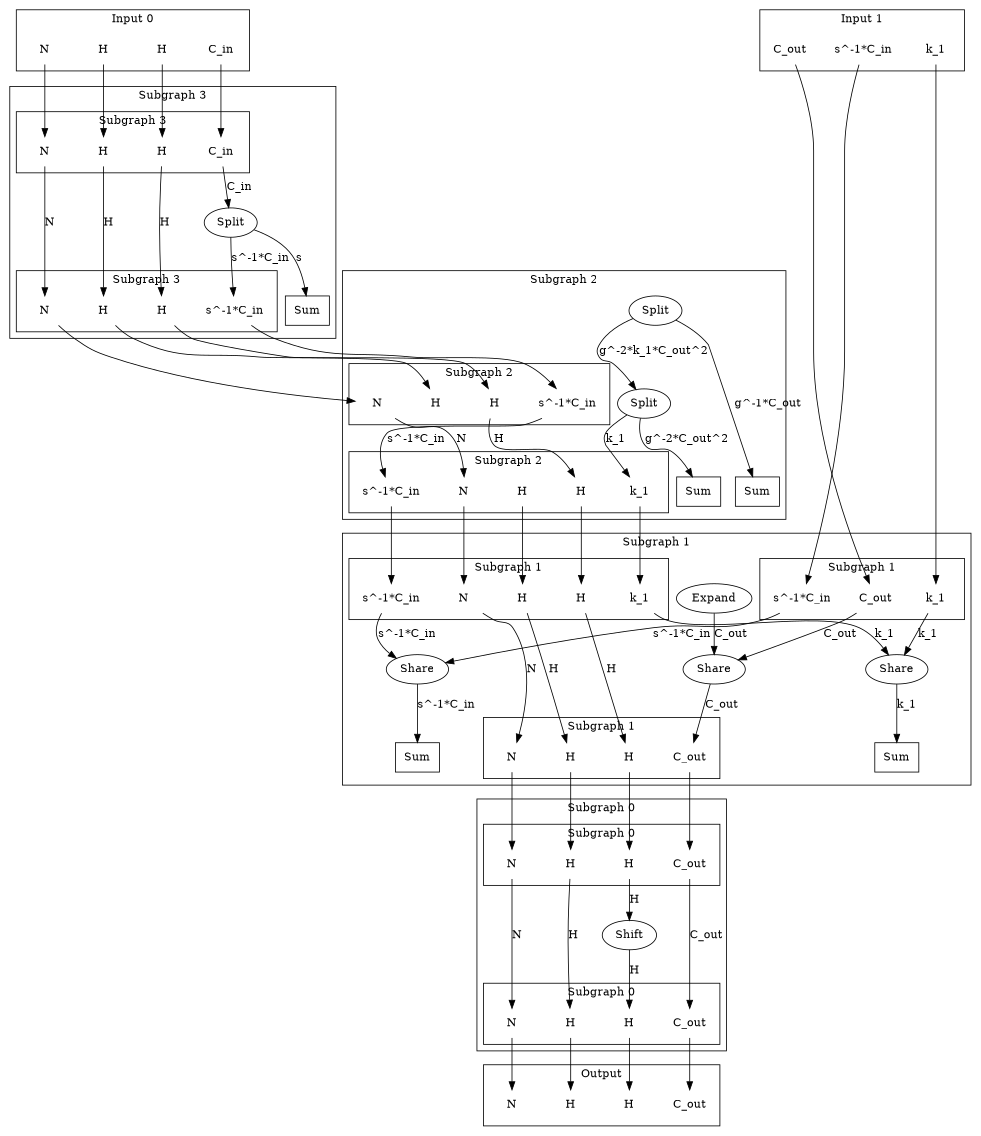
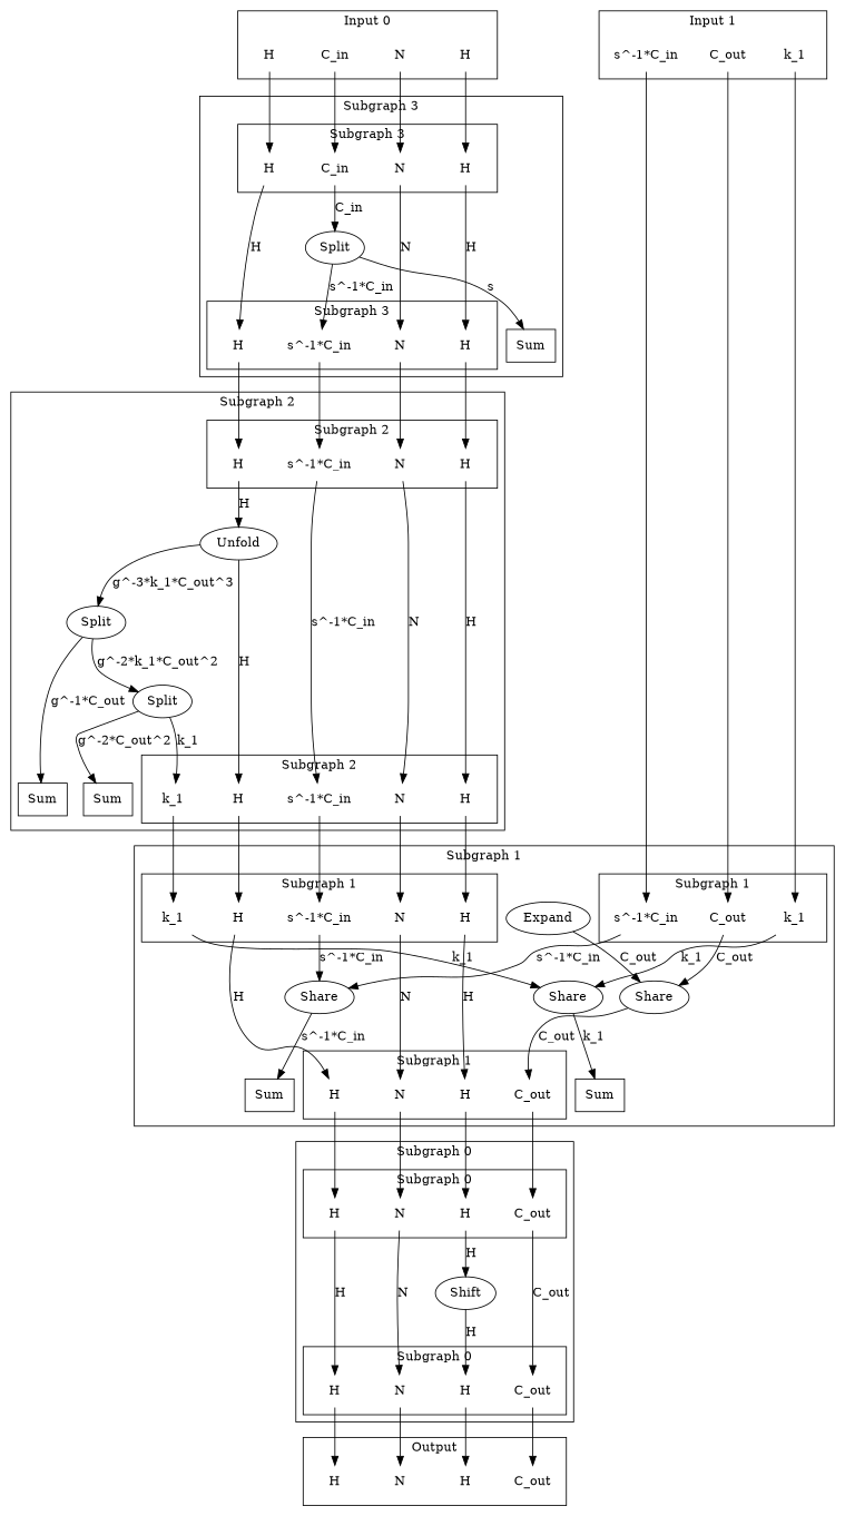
  digraph {
    newrank=true
    node [shape=none]
    n1 [label=N]
    n2 [label=C_in]
    n3 [label=H]
    n4 [label=H]
    n5 [label=C_out]
    n6 [label="s^-1*C_in"]
    n7 [label=k_1]
    n8 [label=N]
    n9 [label=C_out]
    n10 [label=H]
    n11 [label=H]
    n12 [label=N]
    n13 [label=C_out]
    n14 [label=H]
    n15 [label=H]
    n16 [label=Shift shape=""]
    n17 [label=Sum shape=box]
    n18 [label=Sum shape=box]
    n19 [label=N]
    n20 [label=C_out]
    n21 [label=H]
    n22 [label=H]
    n23 [label=N]
    n24 [label="s^-1*C_in"]
    n25 [label=H]
    n26 [label=k_1]
    n27 [label=H]
    n28 [label=C_out]
    n29 [label="s^-1*C_in"]
    n30 [label=k_1]
    n31 [label=Share shape=""]
    n32 [label=Share shape=""]
    n33 [label=Share shape=""]
    n34 [label=Expand shape=""]
    n35 [label=Sum shape=box]
    n36 [label=Sum shape=box]
    n37 [label=N]
    n38 [label="s^-1*C_in"]
    n39 [label=H]
    n40 [label=k_1]
    n41 [label=H]
    n42 [label=N]
    n43 [label="s^-1*C_in"]
    n44 [label=H]
    n45 [label=H]
+   n46 [label=Unfold shape=""]
    n47 [label=Split shape=""]
    n48 [label=Split shape=""]
    n49 [label=Sum shape=box]
    n50 [label=N]
    n51 [label="s^-1*C_in"]
    n52 [label=H]
    n53 [label=H]
    n54 [label=N]
    n55 [label=C_in]
    n56 [label=H]
    n57 [label=H]
    n58 [label=Split shape=""]
    n59 [label=N]
    n60 [label=C_out]
    n61 [label=H]
    n62 [label=H]
    subgraph sub_1 {
      rank=same
      n1
      n2
      n3
      n4
      n5
      n6
      n7
    }
    subgraph cluster_2 {
      label="Subgraph 0"
      n16
      subgraph sub_3 {
        label="Subgraph 0"
        rank=same
        n8
        n9
        n10
        n11
      }
      subgraph sub_4 {
        label="Subgraph 0"
        rank=same
        n12
        n13
        n14
        n15
      }
      subgraph cluster_5 {
        n8
        n9
        n10
        n11
      }
      subgraph cluster_6 {
        n12
        n13
        n14
        n15
      }
    }
    subgraph cluster_7 {
      label="Subgraph 1"
      n31
      n32
      n33
      n34
      subgraph sub_8 {
        label="Subgraph 1"
        rank=same
        n17
        n18
        n19
        n20
        n21
        n22
      }
      subgraph sub_9 {
        label="Subgraph 1"
        rank=same
        n23
        n24
        n25
        n26
        n27
        n28
        n29
        n30
      }
      subgraph cluster_10 {
        n19
        n20
        n21
        n22
      }
      subgraph cluster_11 {
        n23
        n24
        n25
        n26
        n27
      }
      subgraph cluster_12 {
        n28
        n29
        n30
      }
    }
    subgraph cluster_13 {
      label="Subgraph 2"
+     n46
      n47
      n48
      subgraph sub_14 {
        label="Subgraph 2"
        rank=same
        n35
        n36
        n37
        n38
        n39
        n40
        n41
      }
      subgraph sub_15 {
        label="Subgraph 2"
        rank=same
        n42
        n43
        n44
        n45
      }
      subgraph cluster_16 {
        n37
        n38
        n39
        n40
        n41
      }
      subgraph cluster_17 {
        n42
        n43
        n44
        n45
      }
    }
    subgraph cluster_18 {
      label="Subgraph 3"
      n58
      subgraph sub_19 {
        label="Subgraph 3"
        rank=same
        n49
        n50
        n51
        n52
        n53
      }
      subgraph sub_20 {
        label="Subgraph 3"
        rank=same
        n54
        n55
        n56
        n57
      }
      subgraph cluster_21 {
        n50
        n51
        n52
        n53
      }
      subgraph cluster_22 {
        n54
        n55
        n56
        n57
      }
    }
    subgraph cluster_23 {
      label="Input 0"
      n1
      n2
      n3
      n4
    }
    subgraph cluster_24 {
      label="Input 1"
      n5
      n6
      n7
    }
    subgraph cluster_25 {
      label=Output
      n59
      n60
      n61
      n62
    }
    n1 -> n54
    n2 -> n55
    n3 -> n56
    n4 -> n57
    n5 -> n28
    n6 -> n29
    n7 -> n30
    n8 -> n59
    n9 -> n60
    n10 -> n61
    n11 -> n62
    n12 -> n8 [label=N]
    n13 -> n9 [label=C_out]
    n14 -> n10 [label=H]
    n15 -> n16 [label=H]
    n16 -> n11 [label=H]
    n19 -> n12
    n20 -> n13
    n21 -> n14
    n22 -> n15
    n23 -> n19 [label=N]
    n24 -> n31 [label="s^-1*C_in"]
    n25 -> n21 [label=H]
    n26 -> n32 [label=k_1]
    n27 -> n22 [label=H]
    n28 -> n33 [label=C_out]
    n29 -> n31 [label="s^-1*C_in"]
    n30 -> n32 [label=k_1]
    n31 -> n17 [label="s^-1*C_in"]
    n32 -> n18 [label=k_1]
    n33 -> n20 [label=C_out]
    n34 -> n33 [label=C_out]
    n37 -> n23
    n38 -> n24
    n39 -> n25
    n40 -> n26
    n41 -> n27
    n42 -> n37 [label=N]
    n43 -> n38 [label="s^-1*C_in"]
+   n44 -> n46 [label=H]
    n45 -> n41 [label=H]
+   n46 -> n39 [label=H]
+   n46 -> n47 [label="g^-3*k_1*C_out^3"]
    n47 -> n35 [label="g^-1*C_out"]
    n47 -> n48 [label="g^-2*k_1*C_out^2"]
    n48 -> n36 [label="g^-2*C_out^2"]
    n48 -> n40 [label=k_1]
    n50 -> n42
    n51 -> n43
    n52 -> n44
    n53 -> n45
    n54 -> n50 [label=N]
    n55 -> n58 [label=C_in]
    n56 -> n52 [label=H]
    n57 -> n53 [label=H]
    n58 -> n49 [label=s]
    n58 -> n51 [label="s^-1*C_in"]
  }
